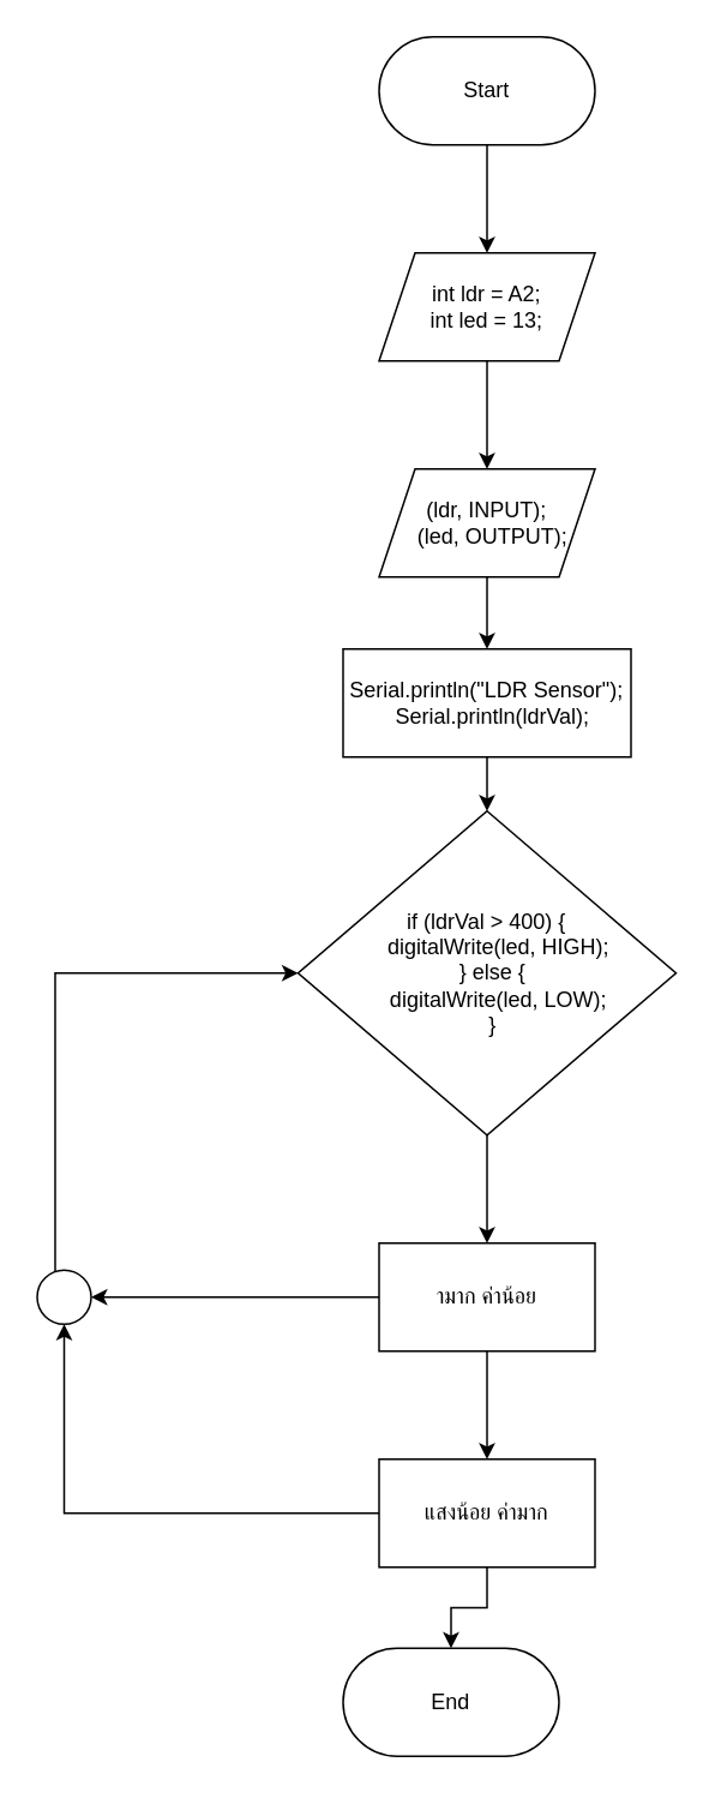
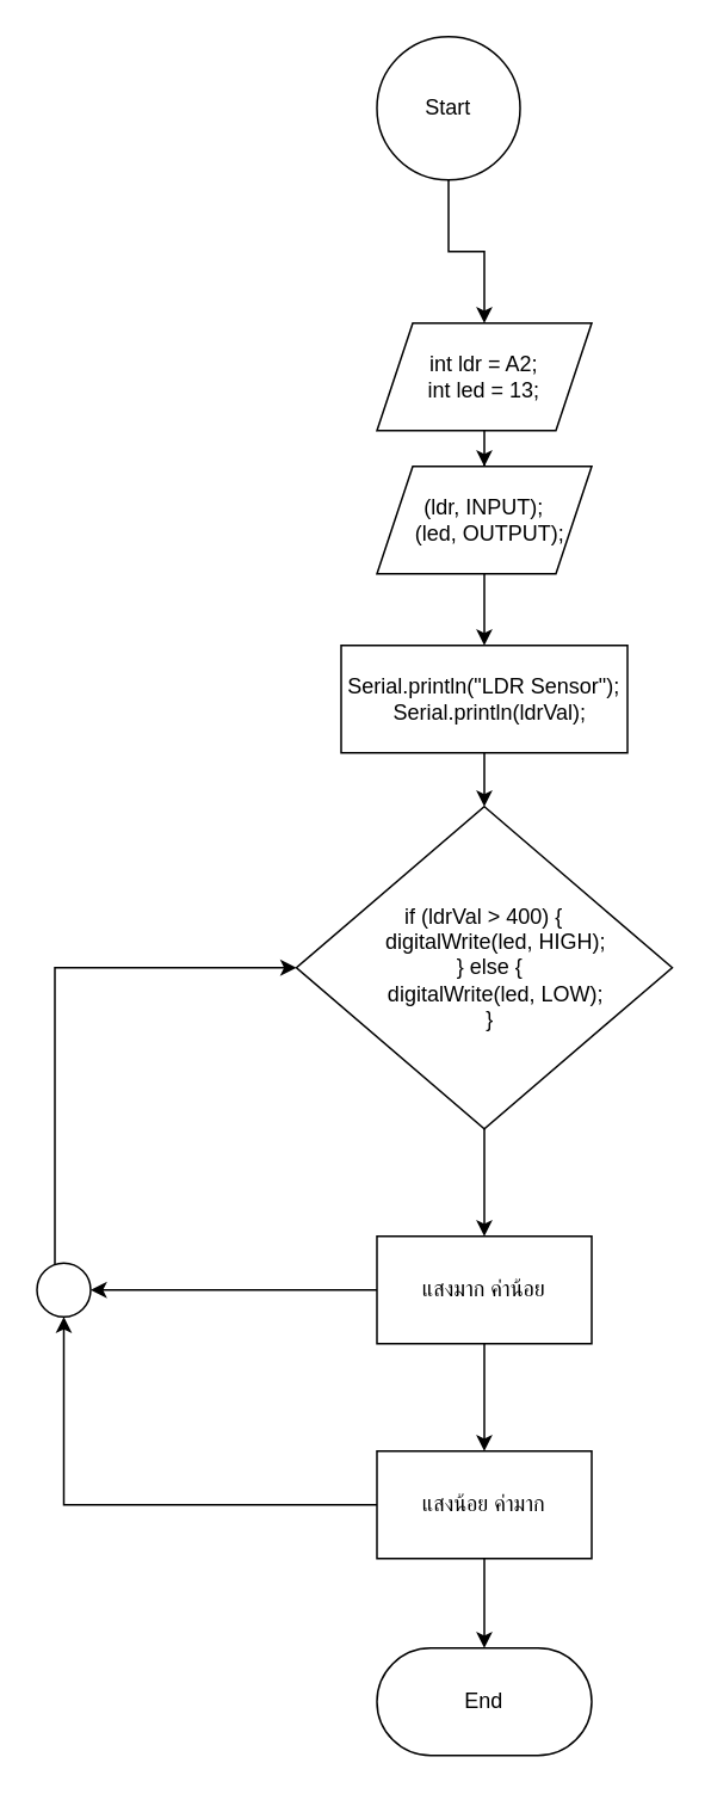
  <mxCell id="0" />
  <mxCell id="1" parent="0" />
  <mxCell id="2" value="" style="edgeStyle=orthogonalEdgeStyle;rounded=0;orthogonalLoop=1;jettySize=auto;html=1;" edge="1" parent="1" source="3" target="5"><mxGeometry relative="1" as="geometry" /></mxCell>
- <mxCell id="3" value="Start" style="rounded=1;whiteSpace=wrap;html=1;arcSize=50;" vertex="1" parent="1"><mxGeometry x="210" y="20" width="120" height="60" as="geometry" /></mxCell>
+ <mxCell id="3" value="Start" style="rounded=1;whiteSpace=wrap;html=1;arcSize=50;" vertex="1" parent="1"><mxGeometry x="210" y="20" width="80" height="80" as="geometry" /></mxCell>
  <mxCell id="4" value="" style="edgeStyle=orthogonalEdgeStyle;rounded=0;orthogonalLoop=1;jettySize=auto;html=1;" edge="1" parent="1" source="5" target="7"><mxGeometry relative="1" as="geometry" /></mxCell>
- <mxCell id="5" value="&lt;div&gt;int ldr = A2;&lt;/div&gt;&lt;div&gt;int led = 13;&lt;/div&gt;" style="shape=parallelogram;perimeter=parallelogramPerimeter;whiteSpace=wrap;html=1;fixedSize=1;" vertex="1" parent="1"><mxGeometry x="210" y="140" width="120" height="60" as="geometry" /></mxCell>
+ <mxCell id="5" value="&lt;div&gt;int ldr = A2;&lt;/div&gt;&lt;div&gt;int led = 13;&lt;/div&gt;" style="shape=parallelogram;perimeter=parallelogramPerimeter;whiteSpace=wrap;html=1;fixedSize=1;" vertex="1" parent="1"><mxGeometry x="210" y="180" width="120" height="60" as="geometry" /></mxCell>
  <mxCell id="6" value="" style="edgeStyle=orthogonalEdgeStyle;rounded=0;orthogonalLoop=1;jettySize=auto;html=1;" edge="1" parent="1" source="7" target="9"><mxGeometry relative="1" as="geometry" /></mxCell>
  <mxCell id="7" value="&lt;div&gt;(ldr, INPUT);&lt;/div&gt;&lt;div&gt;&amp;nbsp; (led, OUTPUT);&lt;/div&gt;" style="shape=parallelogram;perimeter=parallelogramPerimeter;whiteSpace=wrap;html=1;fixedSize=1;" vertex="1" parent="1"><mxGeometry x="210" y="260" width="120" height="60" as="geometry" /></mxCell>
  <mxCell id="8" value="" style="edgeStyle=orthogonalEdgeStyle;rounded=0;orthogonalLoop=1;jettySize=auto;html=1;" edge="1" parent="1" source="9" target="11"><mxGeometry relative="1" as="geometry" /></mxCell>
  <mxCell id="9" value="&lt;div&gt;Serial.println(&quot;LDR Sensor&quot;);&lt;/div&gt;&lt;div&gt;&amp;nbsp; Serial.println(ldrVal);&lt;/div&gt;" style="rounded=0;whiteSpace=wrap;html=1;" vertex="1" parent="1"><mxGeometry x="190" y="360" width="160" height="60" as="geometry" /></mxCell>
  <mxCell id="10" value="" style="edgeStyle=orthogonalEdgeStyle;rounded=0;orthogonalLoop=1;jettySize=auto;html=1;" edge="1" parent="1" source="11" target="14"><mxGeometry relative="1" as="geometry" /></mxCell>
  <mxCell id="11" value="&lt;div&gt;if (ldrVal &amp;gt; 400) {&lt;/div&gt;&lt;div&gt;&amp;nbsp; &amp;nbsp; digitalWrite(led, HIGH);&lt;/div&gt;&lt;div&gt;&amp;nbsp; } else {&lt;/div&gt;&lt;div&gt;&amp;nbsp; &amp;nbsp; digitalWrite(led, LOW);&lt;/div&gt;&lt;div&gt;&amp;nbsp; }&lt;/div&gt;" style="rhombus;whiteSpace=wrap;html=1;" vertex="1" parent="1"><mxGeometry x="165" y="450" width="210" height="180" as="geometry" /></mxCell>
  <mxCell id="12" value="" style="edgeStyle=orthogonalEdgeStyle;rounded=0;orthogonalLoop=1;jettySize=auto;html=1;" edge="1" parent="1" source="14" target="17"><mxGeometry relative="1" as="geometry" /></mxCell>
  <mxCell id="13" style="edgeStyle=orthogonalEdgeStyle;rounded=0;orthogonalLoop=1;jettySize=auto;html=1;entryX=1;entryY=0.5;entryDx=0;entryDy=0;" edge="1" parent="1" source="14" target="19"><mxGeometry relative="1" as="geometry" /></mxCell>
- <mxCell id="14" value="ามาก ค่าน้อย" style="rounded=0;whiteSpace=wrap;html=1;" vertex="1" parent="1"><mxGeometry x="210" y="690" width="120" height="60" as="geometry" /></mxCell>
+ <mxCell id="14" value="แสงมาก ค่าน้อย" style="rounded=0;whiteSpace=wrap;html=1;" vertex="1" parent="1"><mxGeometry x="210" y="690" width="120" height="60" as="geometry" /></mxCell>
  <mxCell id="15" style="edgeStyle=orthogonalEdgeStyle;rounded=0;orthogonalLoop=1;jettySize=auto;html=1;entryX=0.5;entryY=1;entryDx=0;entryDy=0;" edge="1" parent="1" source="17" target="19"><mxGeometry relative="1" as="geometry" /></mxCell>
  <mxCell id="16" value="" style="edgeStyle=orthogonalEdgeStyle;rounded=0;orthogonalLoop=1;jettySize=auto;html=1;" edge="1" parent="1" source="17" target="20"><mxGeometry relative="1" as="geometry" /></mxCell>
  <mxCell id="17" value="แสงน้อย ค่ามาก" style="rounded=0;whiteSpace=wrap;html=1;" vertex="1" parent="1"><mxGeometry x="210" y="810" width="120" height="60" as="geometry" /></mxCell>
  <mxCell id="18" style="edgeStyle=orthogonalEdgeStyle;rounded=0;orthogonalLoop=1;jettySize=auto;html=1;entryX=0;entryY=0.5;entryDx=0;entryDy=0;" edge="1" parent="1" source="19" target="11"><mxGeometry relative="1" as="geometry"><Array as="points"><mxPoint x="30" y="540" /></Array></mxGeometry></mxCell>
  <mxCell id="19" value="" style="ellipse;whiteSpace=wrap;html=1;aspect=fixed;" vertex="1" parent="1"><mxGeometry x="20" y="705" width="30" height="30" as="geometry" /></mxCell>
- <mxCell id="20" value="End" style="rounded=1;whiteSpace=wrap;html=1;arcSize=50;" vertex="1" parent="1"><mxGeometry x="190" y="915" width="120" height="60" as="geometry" /></mxCell>
+ <mxCell id="20" value="End" style="rounded=1;whiteSpace=wrap;html=1;arcSize=50;" vertex="1" parent="1"><mxGeometry x="210" y="920" width="120" height="60" as="geometry" /></mxCell>
